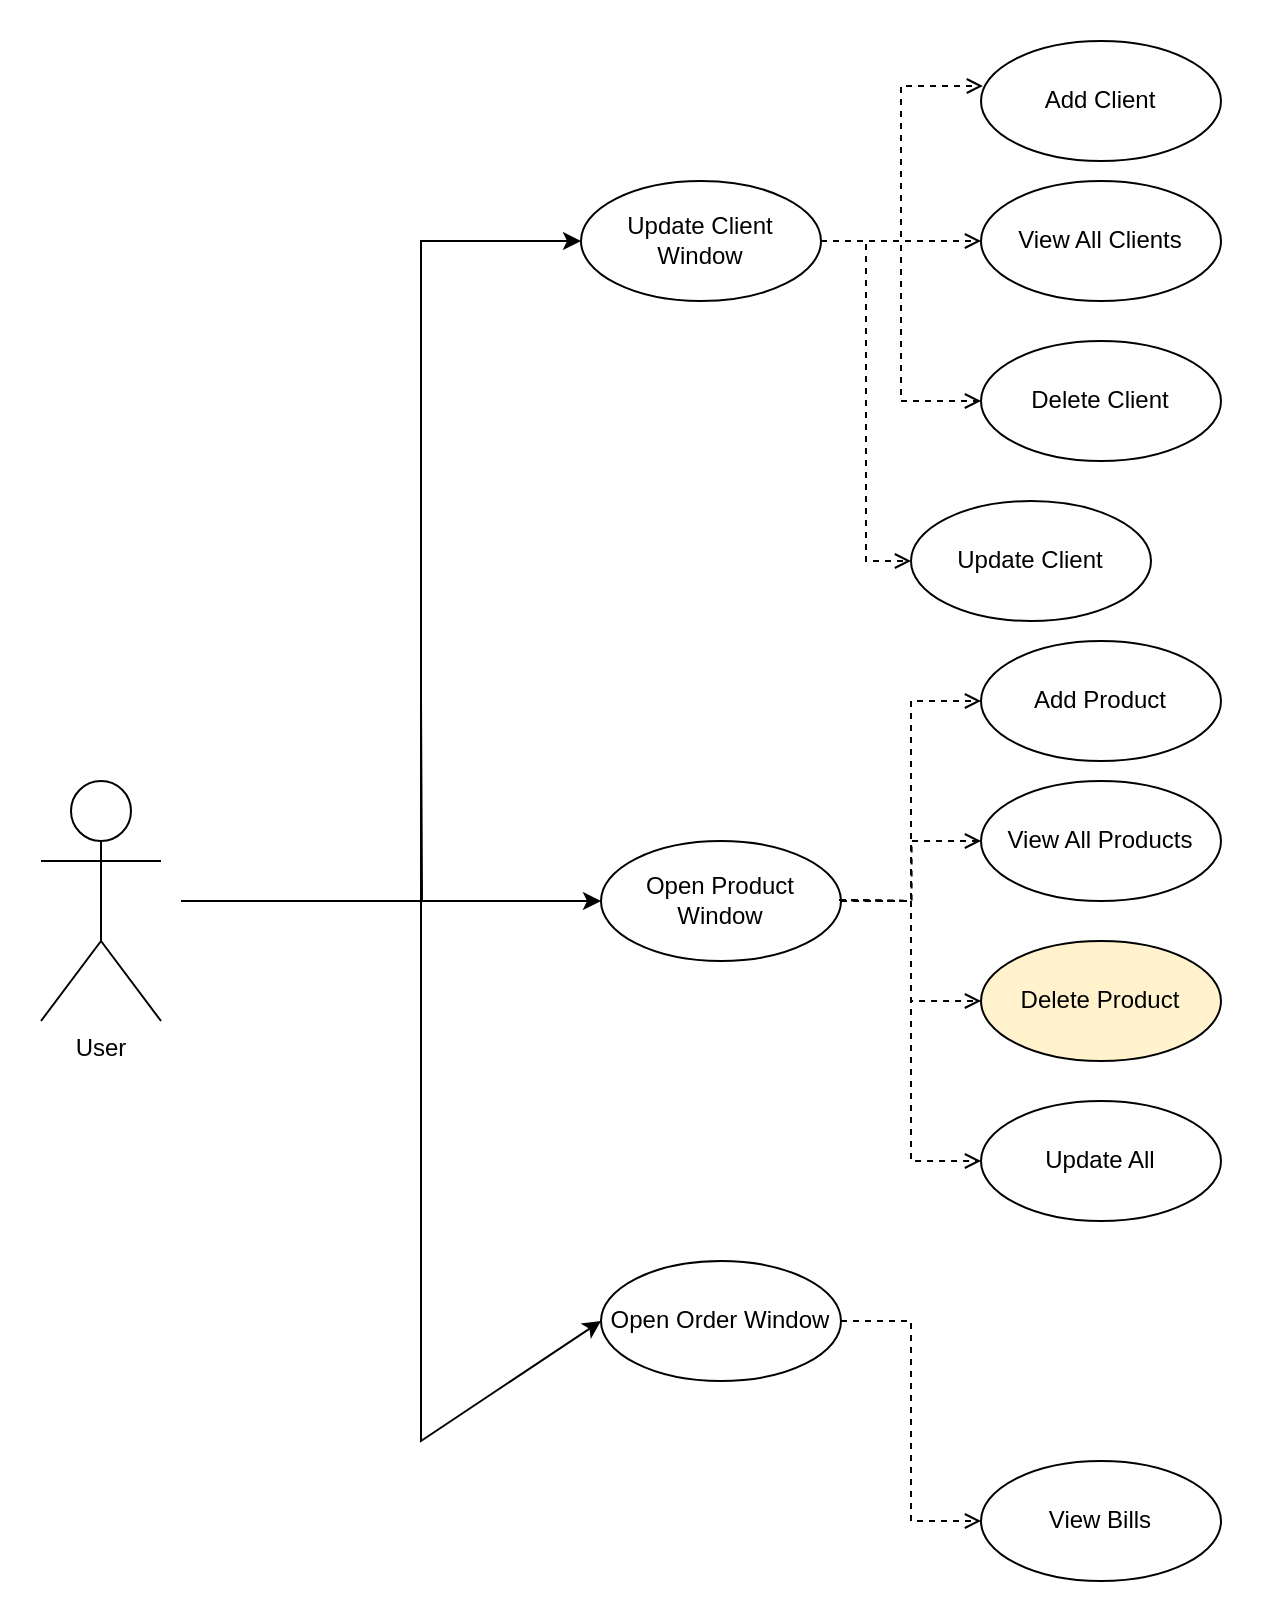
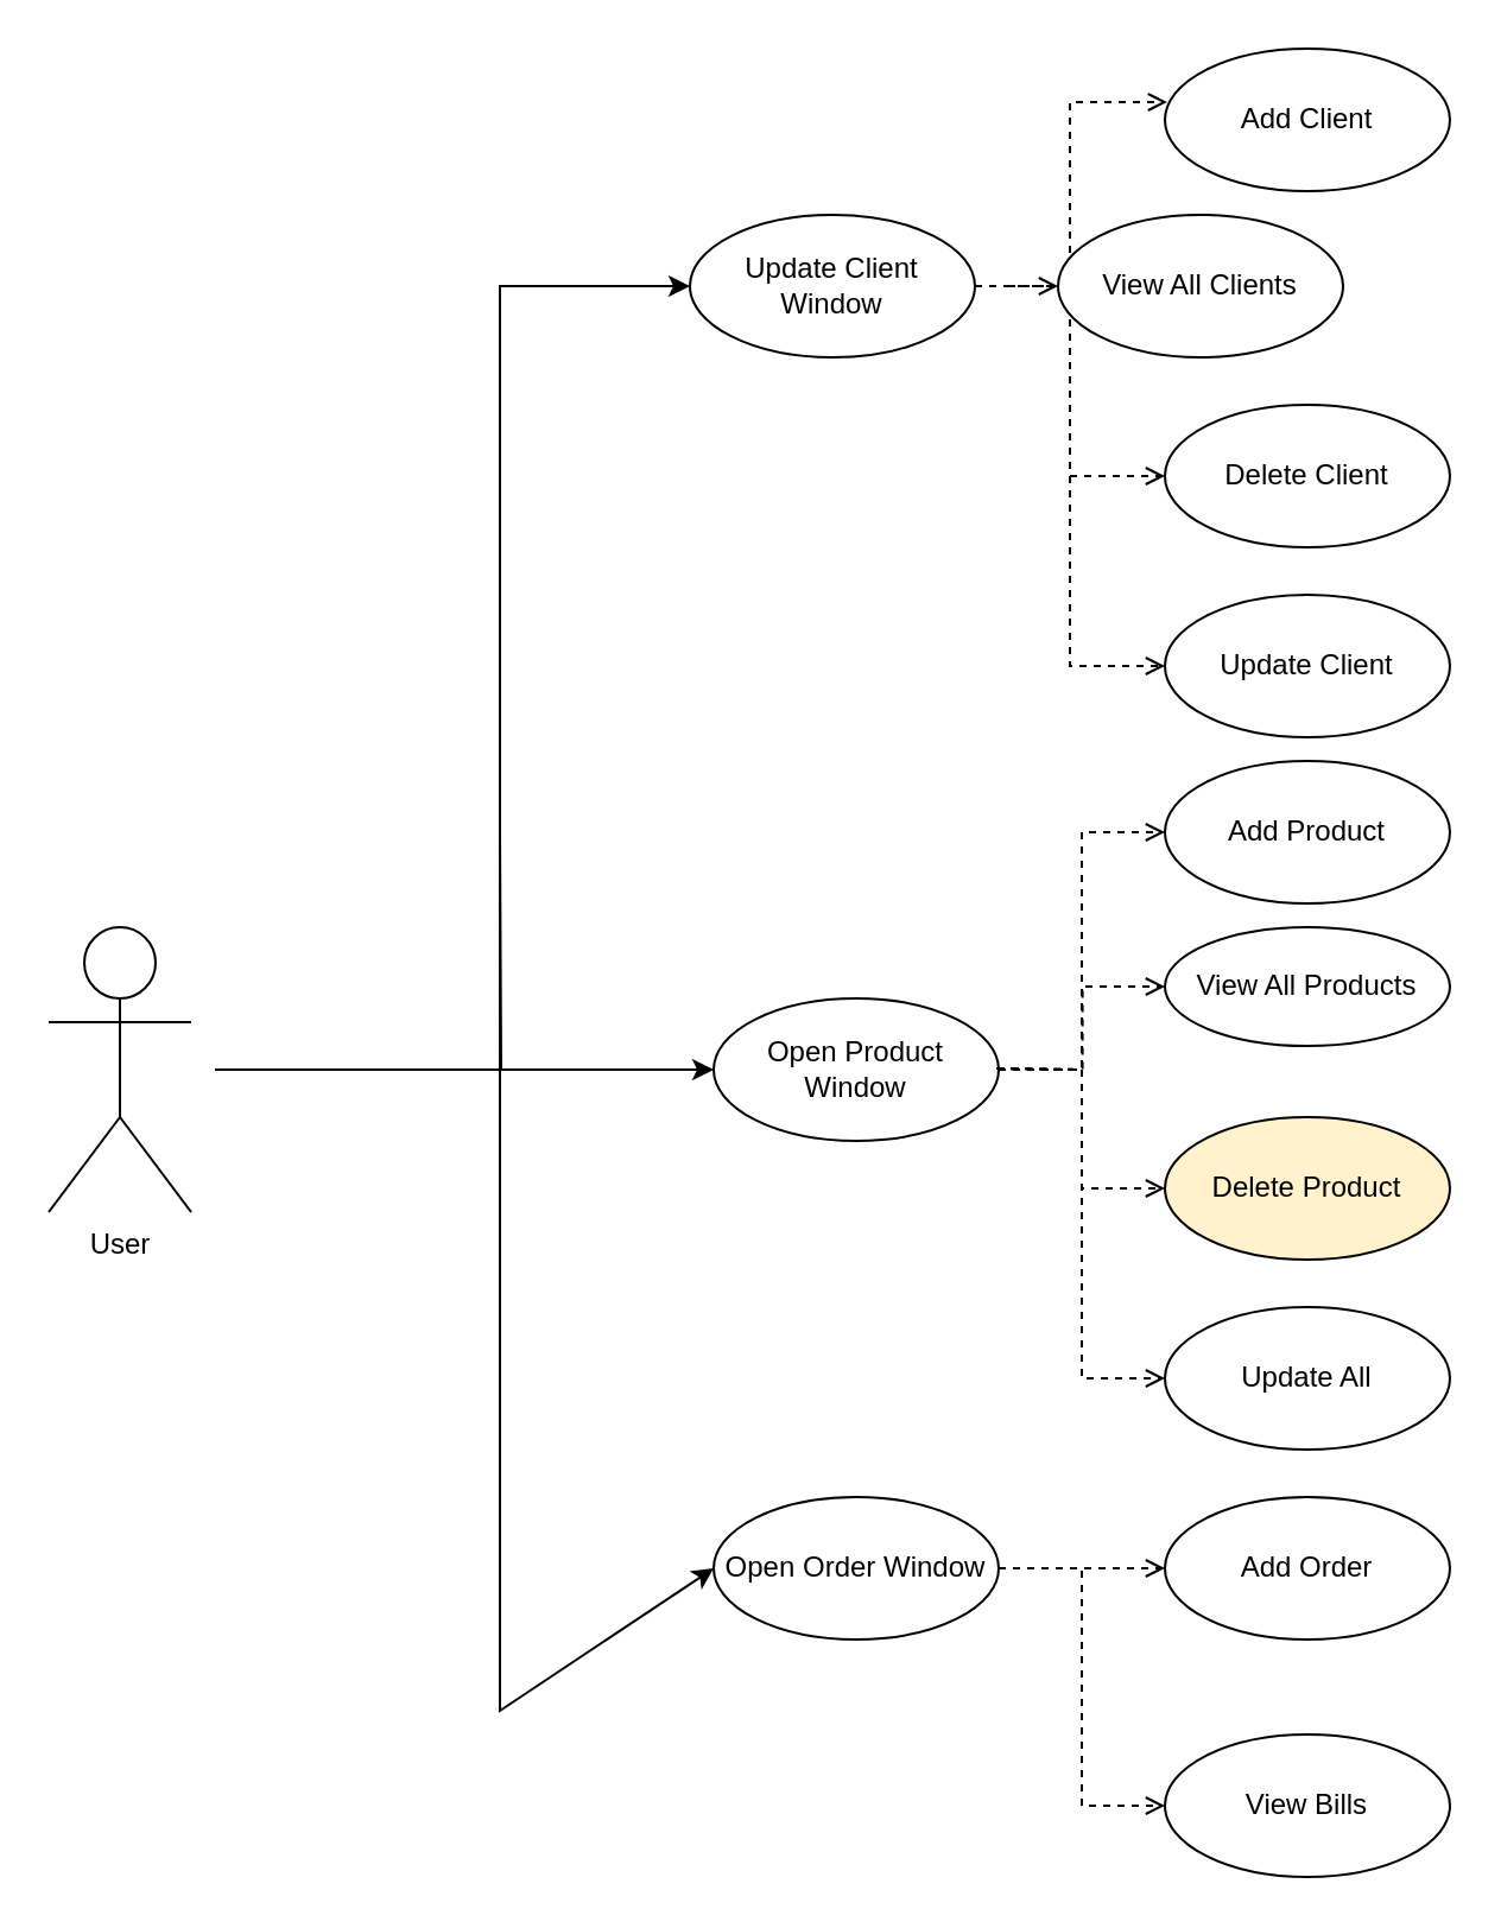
  <mxCell id="0" />
  <mxCell id="1" parent="0" />
  <mxCell id="2" value="User" style="shape=umlActor;verticalLabelPosition=bottom;verticalAlign=top;html=1;outlineConnect=0;" parent="1" vertex="1"><mxGeometry x="20" y="390" width="60" height="120" as="geometry" /></mxCell>
  <mxCell id="3" value="" style="endArrow=none;html=1;rounded=0;" parent="1" edge="1"><mxGeometry width="50" height="50" relative="1" as="geometry"><mxPoint x="90" y="450" as="sourcePoint" /><mxPoint x="210" y="450" as="targetPoint" /></mxGeometry></mxCell>
  <mxCell id="4" style="edgeStyle=orthogonalEdgeStyle;rounded=0;orthogonalLoop=1;jettySize=auto;html=1;entryX=0;entryY=0.5;entryDx=0;entryDy=0;dashed=1;endArrow=open;endFill=0;" edge="1" parent="1" source="7" target="18"><mxGeometry relative="1" as="geometry" /></mxCell>
  <mxCell id="5" style="edgeStyle=orthogonalEdgeStyle;rounded=0;orthogonalLoop=1;jettySize=auto;html=1;entryX=0;entryY=0.5;entryDx=0;entryDy=0;dashed=1;endArrow=open;endFill=0;" edge="1" parent="1" source="7" target="19"><mxGeometry relative="1" as="geometry" /></mxCell>
  <mxCell id="6" style="edgeStyle=orthogonalEdgeStyle;rounded=0;orthogonalLoop=1;jettySize=auto;html=1;entryX=0;entryY=0.5;entryDx=0;entryDy=0;dashed=1;endArrow=open;endFill=0;" edge="1" parent="1" source="7" target="20"><mxGeometry relative="1" as="geometry" /></mxCell>
  <mxCell id="7" value="Update Client Window" style="ellipse;whiteSpace=wrap;html=1;" parent="1" vertex="1"><mxGeometry x="290" y="90" width="120" height="60" as="geometry" /></mxCell>
+ <mxCell id="8" style="edgeStyle=orthogonalEdgeStyle;rounded=0;orthogonalLoop=1;jettySize=auto;html=1;exitX=1;exitY=0.5;exitDx=0;exitDy=0;entryX=0;entryY=0.5;entryDx=0;entryDy=0;dashed=1;endArrow=open;endFill=0;" edge="1" parent="1" source="10" target="28"><mxGeometry relative="1" as="geometry" /></mxCell>
  <mxCell id="9" style="edgeStyle=orthogonalEdgeStyle;rounded=0;orthogonalLoop=1;jettySize=auto;html=1;entryX=0;entryY=0.5;entryDx=0;entryDy=0;dashed=1;endArrow=open;endFill=0;" edge="1" parent="1" source="10" target="29"><mxGeometry relative="1" as="geometry" /></mxCell>
  <mxCell id="10" value="Open Order Window" style="ellipse;whiteSpace=wrap;html=1;" parent="1" vertex="1"><mxGeometry x="300" y="630" width="120" height="60" as="geometry" /></mxCell>
  <mxCell id="11" value="" style="endArrow=classic;html=1;rounded=0;entryX=0;entryY=0.5;entryDx=0;entryDy=0;" parent="1" edge="1"><mxGeometry width="50" height="50" relative="1" as="geometry"><mxPoint x="210" y="180" as="sourcePoint" /><mxPoint x="290" y="120" as="targetPoint" /><Array as="points"><mxPoint x="210" y="120" /></Array></mxGeometry></mxCell>
  <mxCell id="12" value="" style="endArrow=classic;html=1;rounded=0;entryX=0;entryY=0.5;entryDx=0;entryDy=0;" parent="1" target="10" edge="1"><mxGeometry width="50" height="50" relative="1" as="geometry"><mxPoint x="210" y="180" as="sourcePoint" /><mxPoint x="300" y="250" as="targetPoint" /><Array as="points"><mxPoint x="210" y="720" /></Array></mxGeometry></mxCell>
  <mxCell id="13" style="edgeStyle=orthogonalEdgeStyle;rounded=0;orthogonalLoop=1;jettySize=auto;html=1;exitX=0;exitY=0.5;exitDx=0;exitDy=0;startArrow=classic;startFill=1;endArrow=none;" parent="1" source="15" edge="1"><mxGeometry relative="1" as="geometry"><mxPoint x="210" y="350" as="targetPoint" /></mxGeometry></mxCell>
  <mxCell id="14" style="edgeStyle=orthogonalEdgeStyle;rounded=0;orthogonalLoop=1;jettySize=auto;html=1;entryX=0;entryY=0.5;entryDx=0;entryDy=0;dashed=1;endArrow=open;endFill=0;" edge="1" parent="1" source="15" target="21"><mxGeometry relative="1" as="geometry" /></mxCell>
  <mxCell id="15" value="Open Product Window" style="ellipse;whiteSpace=wrap;html=1;" parent="1" vertex="1"><mxGeometry x="300" y="420" width="120" height="60" as="geometry" /></mxCell>
  <mxCell id="16" value="Add Client" style="ellipse;whiteSpace=wrap;html=1;" vertex="1" parent="1"><mxGeometry x="490" y="20" width="120" height="60" as="geometry" /></mxCell>
  <mxCell id="17" style="edgeStyle=orthogonalEdgeStyle;rounded=0;orthogonalLoop=1;jettySize=auto;html=1;entryX=0.008;entryY=0.375;entryDx=0;entryDy=0;dashed=1;endArrow=open;endFill=0;exitX=1;exitY=0.5;exitDx=0;exitDy=0;entryPerimeter=0;" edge="1" parent="1" source="7" target="16"><mxGeometry relative="1" as="geometry"><mxPoint x="430" y="120" as="sourcePoint" /><mxPoint x="430" y="290" as="targetPoint" /></mxGeometry></mxCell>
- <mxCell id="18" value="View All Clients" style="ellipse;whiteSpace=wrap;html=1;" vertex="1" parent="1"><mxGeometry x="490" y="90" width="120" height="60" as="geometry" /></mxCell>
+ <mxCell id="18" value="View All Clients" style="ellipse;whiteSpace=wrap;html=1;" vertex="1" parent="1"><mxGeometry x="445" y="90" width="120" height="60" as="geometry" /></mxCell>
  <mxCell id="19" value="Delete Client" style="ellipse;whiteSpace=wrap;html=1;" vertex="1" parent="1"><mxGeometry x="490" y="170" width="120" height="60" as="geometry" /></mxCell>
- <mxCell id="20" value="Update Client" style="ellipse;whiteSpace=wrap;html=1;" vertex="1" parent="1"><mxGeometry x="455" y="250" width="120" height="60" as="geometry" /></mxCell>
+ <mxCell id="20" value="Update Client" style="ellipse;whiteSpace=wrap;html=1;" vertex="1" parent="1"><mxGeometry x="490" y="250" width="120" height="60" as="geometry" /></mxCell>
  <mxCell id="21" value="Add Product" style="ellipse;whiteSpace=wrap;html=1;" vertex="1" parent="1"><mxGeometry x="490" y="320" width="120" height="60" as="geometry" /></mxCell>
- <mxCell id="22" value="View All Products" style="ellipse;whiteSpace=wrap;html=1;" vertex="1" parent="1"><mxGeometry x="490" y="390" width="120" height="60" as="geometry" /></mxCell>
+ <mxCell id="22" value="View All Products" style="ellipse;whiteSpace=wrap;html=1;" vertex="1" parent="1"><mxGeometry x="490" y="390" width="120" height="50" as="geometry" /></mxCell>
  <mxCell id="23" value="Delete Product" style="ellipse;whiteSpace=wrap;html=1;fillColor=#fff2cc;" vertex="1" parent="1"><mxGeometry x="490" y="470" width="120" height="60" as="geometry" /></mxCell>
  <mxCell id="24" value="Update All" style="ellipse;whiteSpace=wrap;html=1;" vertex="1" parent="1"><mxGeometry x="490" y="550" width="120" height="60" as="geometry" /></mxCell>
  <mxCell id="25" style="edgeStyle=orthogonalEdgeStyle;rounded=0;orthogonalLoop=1;jettySize=auto;html=1;entryX=0;entryY=0.5;entryDx=0;entryDy=0;dashed=1;endArrow=open;endFill=0;" edge="1" parent="1" target="22"><mxGeometry relative="1" as="geometry"><mxPoint x="419.52" y="449.52" as="sourcePoint" /><mxPoint x="489.52" y="349.52" as="targetPoint" /></mxGeometry></mxCell>
  <mxCell id="26" style="edgeStyle=orthogonalEdgeStyle;rounded=0;orthogonalLoop=1;jettySize=auto;html=1;entryX=0;entryY=0.5;entryDx=0;entryDy=0;dashed=1;endArrow=open;endFill=0;" edge="1" parent="1" target="23"><mxGeometry relative="1" as="geometry"><mxPoint x="419.04" y="449.48" as="sourcePoint" /><mxPoint x="489.52" y="419.96" as="targetPoint" /></mxGeometry></mxCell>
  <mxCell id="27" style="edgeStyle=orthogonalEdgeStyle;rounded=0;orthogonalLoop=1;jettySize=auto;html=1;entryX=0;entryY=0.5;entryDx=0;entryDy=0;dashed=1;endArrow=open;endFill=0;" edge="1" parent="1" target="24"><mxGeometry relative="1" as="geometry"><mxPoint x="419.04" y="449.48" as="sourcePoint" /><mxPoint x="489.52" y="419.96" as="targetPoint" /></mxGeometry></mxCell>
+ <mxCell id="28" value="Add Order" style="ellipse;whiteSpace=wrap;html=1;" vertex="1" parent="1"><mxGeometry x="490" y="630" width="120" height="60" as="geometry" /></mxCell>
  <mxCell id="29" value="View Bills" style="ellipse;whiteSpace=wrap;html=1;" vertex="1" parent="1"><mxGeometry x="490" y="730" width="120" height="60" as="geometry" /></mxCell>
